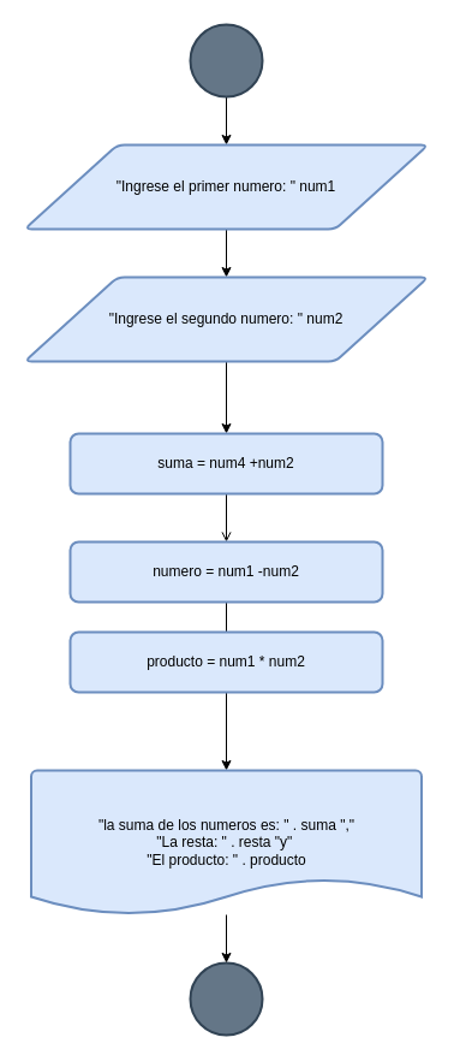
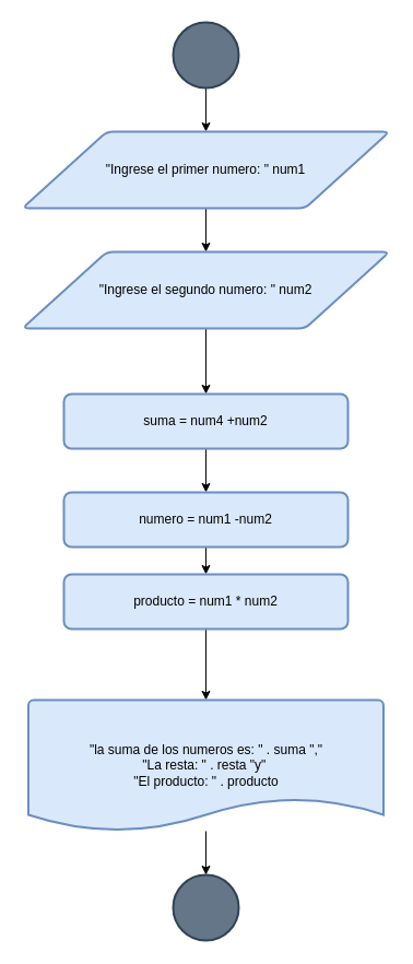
  <mxCell id="0" />
  <mxCell id="1" parent="0" />
  <mxCell id="2" style="edgeStyle=orthogonalEdgeStyle;rounded=0;orthogonalLoop=1;jettySize=auto;html=1;entryX=0.5;entryY=0;entryDx=0;entryDy=0;" edge="1" parent="1" source="3" target="6"><mxGeometry relative="1" as="geometry" /></mxCell>
  <mxCell id="3" value="" style="strokeWidth=2;html=1;shape=mxgraph.flowchart.start_2;whiteSpace=wrap;fillColor=#647687;fontColor=#ffffff;strokeColor=#314354;" vertex="1" parent="1"><mxGeometry x="158" y="20" width="60" height="60" as="geometry" /></mxCell>
  <mxCell id="4" value="" style="strokeWidth=2;html=1;shape=mxgraph.flowchart.start_2;whiteSpace=wrap;fillColor=#647687;fontColor=#ffffff;strokeColor=#314354;" vertex="1" parent="1"><mxGeometry x="158" y="800" width="60" height="60" as="geometry" /></mxCell>
  <mxCell id="5" style="edgeStyle=orthogonalEdgeStyle;rounded=0;orthogonalLoop=1;jettySize=auto;html=1;" edge="1" parent="1" source="6" target="8"><mxGeometry relative="1" as="geometry" /></mxCell>
  <mxCell id="6" value="&quot;Ingrese el primer numero: &quot; num1" style="shape=parallelogram;html=1;strokeWidth=2;perimeter=parallelogramPerimeter;whiteSpace=wrap;rounded=1;arcSize=12;size=0.23;fillColor=#dae8fc;strokeColor=#6c8ebf;" vertex="1" parent="1"><mxGeometry x="20" y="120" width="336" height="70" as="geometry" /></mxCell>
  <mxCell id="7" style="edgeStyle=orthogonalEdgeStyle;rounded=0;orthogonalLoop=1;jettySize=auto;html=1;" edge="1" parent="1" source="8" target="10"><mxGeometry relative="1" as="geometry" /></mxCell>
  <mxCell id="8" value="&quot;Ingrese el segundo numero: &quot; num2" style="shape=parallelogram;html=1;strokeWidth=2;perimeter=parallelogramPerimeter;whiteSpace=wrap;rounded=1;arcSize=12;size=0.23;fillColor=#dae8fc;strokeColor=#6c8ebf;" vertex="1" parent="1"><mxGeometry x="20" y="230" width="336" height="70" as="geometry" /></mxCell>
- <mxCell id="9" style="edgeStyle=orthogonalEdgeStyle;rounded=0;orthogonalLoop=1;jettySize=auto;html=1;endArrow=open;" edge="1" parent="1" source="10" target="12"><mxGeometry relative="1" as="geometry" /></mxCell>
+ <mxCell id="9" style="edgeStyle=orthogonalEdgeStyle;rounded=0;orthogonalLoop=1;jettySize=auto;html=1;" edge="1" parent="1" source="10" target="12"><mxGeometry relative="1" as="geometry" /></mxCell>
  <mxCell id="10" value="suma = num4 +num2" style="rounded=1;whiteSpace=wrap;html=1;absoluteArcSize=1;arcSize=14;strokeWidth=2;fillColor=#dae8fc;strokeColor=#6c8ebf;" vertex="1" parent="1"><mxGeometry x="58" y="360" width="260" height="50" as="geometry" /></mxCell>
- <mxCell id="11" style="edgeStyle=orthogonalEdgeStyle;rounded=0;orthogonalLoop=1;jettySize=auto;html=1;endArrow=none;" edge="1" parent="1" source="12" target="14"><mxGeometry relative="1" as="geometry" /></mxCell>
+ <mxCell id="11" style="edgeStyle=orthogonalEdgeStyle;rounded=0;orthogonalLoop=1;jettySize=auto;html=1;" edge="1" parent="1" source="12" target="14"><mxGeometry relative="1" as="geometry" /></mxCell>
  <mxCell id="12" value="numero = num1 -num2" style="rounded=1;whiteSpace=wrap;html=1;absoluteArcSize=1;arcSize=14;strokeWidth=2;fillColor=#dae8fc;strokeColor=#6c8ebf;" vertex="1" parent="1"><mxGeometry x="58" y="450" width="260" height="50" as="geometry" /></mxCell>
  <mxCell id="13" style="edgeStyle=orthogonalEdgeStyle;rounded=0;orthogonalLoop=1;jettySize=auto;html=1;" edge="1" parent="1" source="14" target="16"><mxGeometry relative="1" as="geometry" /></mxCell>
  <mxCell id="14" value="producto = num1 * num2" style="rounded=1;whiteSpace=wrap;html=1;absoluteArcSize=1;arcSize=14;strokeWidth=2;fillColor=#dae8fc;strokeColor=#6c8ebf;" vertex="1" parent="1"><mxGeometry x="58" y="525" width="260" height="50" as="geometry" /></mxCell>
  <mxCell id="15" style="edgeStyle=orthogonalEdgeStyle;rounded=0;orthogonalLoop=1;jettySize=auto;html=1;" edge="1" parent="1" source="16" target="4"><mxGeometry relative="1" as="geometry" /></mxCell>
  <mxCell id="16" value="&quot;la suma de los numeros es: &quot; . suma &quot;,&quot;&lt;br&gt;&quot;La resta: &quot; . resta &quot;y&quot;&amp;nbsp;&lt;br&gt;&quot;El producto: &quot; . producto" style="strokeWidth=2;html=1;shape=mxgraph.flowchart.document2;whiteSpace=wrap;size=0.25;fillColor=#dae8fc;strokeColor=#6c8ebf;" vertex="1" parent="1"><mxGeometry x="25.5" y="640" width="325" height="120" as="geometry" /></mxCell>
